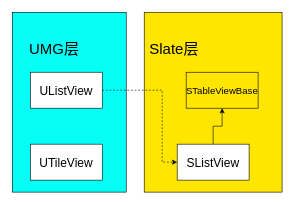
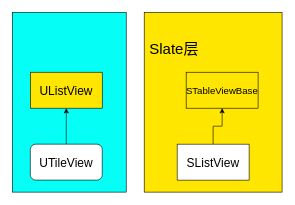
  <mxCell id="0" />
  <mxCell id="1" parent="0" />
  <mxCell id="2" value="" style="rounded=0;whiteSpace=wrap;html=1;fillColor=#05FFF7;" vertex="1" parent="1"><mxGeometry x="20" y="20" width="190" height="300" as="geometry" /></mxCell>
  <mxCell id="3" value="" style="rounded=0;whiteSpace=wrap;html=1;fillColor=#FFE600;" vertex="1" parent="1"><mxGeometry x="240" y="20" width="230" height="300" as="geometry" /></mxCell>
- <mxCell id="5" value="&lt;font style=&quot;font-size: 20px&quot;&gt;UTileView&lt;/font&gt;" style="rounded=0;whiteSpace=wrap;html=1;" vertex="1" parent="1"><mxGeometry x="50" y="240" width="120" height="60" as="geometry" /></mxCell>
- <mxCell id="6" style="edgeStyle=orthogonalEdgeStyle;rounded=0;orthogonalLoop=1;jettySize=auto;html=1;exitX=1;exitY=0.5;exitDx=0;exitDy=0;entryX=0;entryY=0.5;entryDx=0;entryDy=0;dashed=1;" edge="1" parent="1" source="7" target="9"><mxGeometry relative="1" as="geometry"><Array as="points"><mxPoint x="270" y="150" /><mxPoint x="270" y="270" /></Array></mxGeometry></mxCell>
- <mxCell id="7" value="&lt;font style=&quot;font-size: 20px&quot;&gt;UListView&lt;br&gt;&lt;/font&gt;" style="rounded=0;whiteSpace=wrap;html=1;" vertex="1" parent="1"><mxGeometry x="50" y="120" width="120" height="60" as="geometry" /></mxCell>
+ <mxCell id="4" style="edgeStyle=orthogonalEdgeStyle;rounded=0;orthogonalLoop=1;jettySize=auto;html=1;" edge="1" parent="1" source="5" target="7"><mxGeometry relative="1" as="geometry" /></mxCell>
+ <mxCell id="5" value="&lt;font style=&quot;font-size: 20px&quot;&gt;UTileView&lt;/font&gt;" style="whiteSpace=wrap;html=1;rounded=1;" vertex="1" parent="1"><mxGeometry x="50" y="240" width="120" height="60" as="geometry" /></mxCell>
+ <mxCell id="7" value="&lt;font style=&quot;font-size: 20px&quot;&gt;UListView&lt;br&gt;&lt;/font&gt;" style="rounded=0;whiteSpace=wrap;html=1;fillColor=#ffe600;" vertex="1" parent="1"><mxGeometry x="50" y="120" width="120" height="60" as="geometry" /></mxCell>
  <mxCell id="8" style="edgeStyle=orthogonalEdgeStyle;rounded=0;orthogonalLoop=1;jettySize=auto;html=1;entryX=0.5;entryY=1;entryDx=0;entryDy=0;" edge="1" parent="1" source="9" target="10"><mxGeometry relative="1" as="geometry" /></mxCell>
  <mxCell id="9" value="&lt;font style=&quot;font-size: 20px&quot;&gt;SListView&lt;/font&gt;" style="rounded=0;whiteSpace=wrap;html=1;" vertex="1" parent="1"><mxGeometry x="295" y="240" width="120" height="60" as="geometry" /></mxCell>
  <mxCell id="10" value="&lt;font style=&quot;font-size: 16px&quot;&gt;STableViewBase&lt;/font&gt;" style="rounded=0;whiteSpace=wrap;html=1;fillColor=#ffe600;" vertex="1" parent="1"><mxGeometry x="310" y="120" width="120" height="60" as="geometry" /></mxCell>
  <mxCell id="11" value="&lt;font size=&quot;1&quot;&gt;&lt;span style=&quot;font-size: 25px&quot;&gt;Slate层&lt;/span&gt;&lt;/font&gt;" style="text;html=1;strokeColor=none;fillColor=none;align=center;verticalAlign=middle;whiteSpace=wrap;rounded=0;" vertex="1" parent="1"><mxGeometry x="240" y="70" width="100" height="20" as="geometry" /></mxCell>
- <mxCell id="12" value="&lt;font style=&quot;font-size: 25px&quot;&gt;UMG层&lt;/font&gt;" style="text;html=1;strokeColor=none;fillColor=none;align=center;verticalAlign=middle;whiteSpace=wrap;rounded=0;" vertex="1" parent="1"><mxGeometry x="20" y="65" width="140" height="30" as="geometry" /></mxCell>
